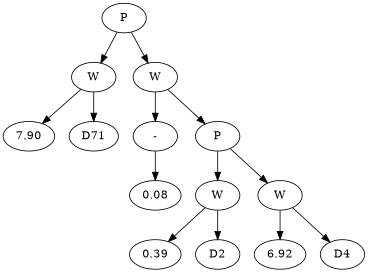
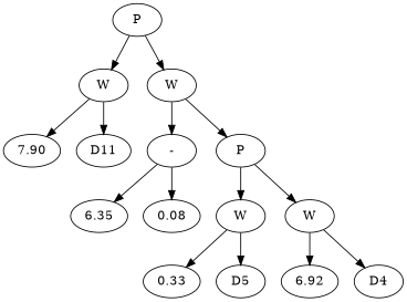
  digraph {
    n1 [label=P]
    n2 [label=W]
    n3 [label=W]
    n4 [label=7.90]
-   n5 [label=D71]
+   n5 [label=D11]
    n6 [label="-"]
    n7 [label=P]
+   n8 [label=6.35]
    n9 [label=0.08]
    n10 [label=W]
    n11 [label=W]
-   n12 [label=0.39]
-   n13 [label=D2]
+   n12 [label=0.33]
+   n13 [label=D5]
    n14 [label=6.92]
    n15 [label=D4]
    n1 -> n2
    n1 -> n3
    n2 -> n4
    n2 -> n5
    n3 -> n6
    n3 -> n7
+   n6 -> n8
    n6 -> n9
    n7 -> n10
    n7 -> n11
    n10 -> n12
    n10 -> n13
    n11 -> n14
    n11 -> n15
  }
